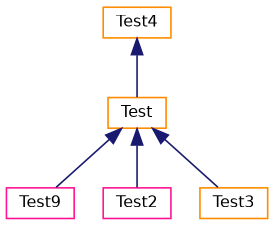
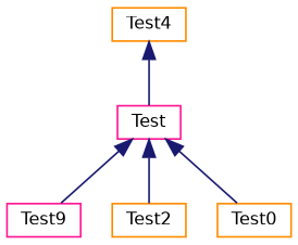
  digraph {
    rankdir=TB
    node [color=darkorange fillcolor=white fontname=Helvetica fontsize=10 shape=record style=filled]
    edge [color=midnightblue dir=back fontname=Helvetica fontsize=10 labelfontname=Helvetica labelfontsize=10 style=solid]
-   n1 [height=0.2 label=Test width=0.4]
+   n1 [color=deeppink height=0.2 label=Test width=0.4]
    n2 [color=deeppink height=0.2 label=Test9 width=0.4]
-   n3 [color=deeppink height=0.2 label=Test2 width=0.4]
-   n4 [height=0.2 label=Test3 width=0.4]
+   n3 [height=0.2 label=Test2 width=0.4]
+   n4 [height=0.2 label=Test0 width=0.4]
    n5 [height=0.2 label=Test4 width=0.4]
    n1 -> n2
    n1 -> n3
    n1 -> n4
    n5 -> n1
  }
